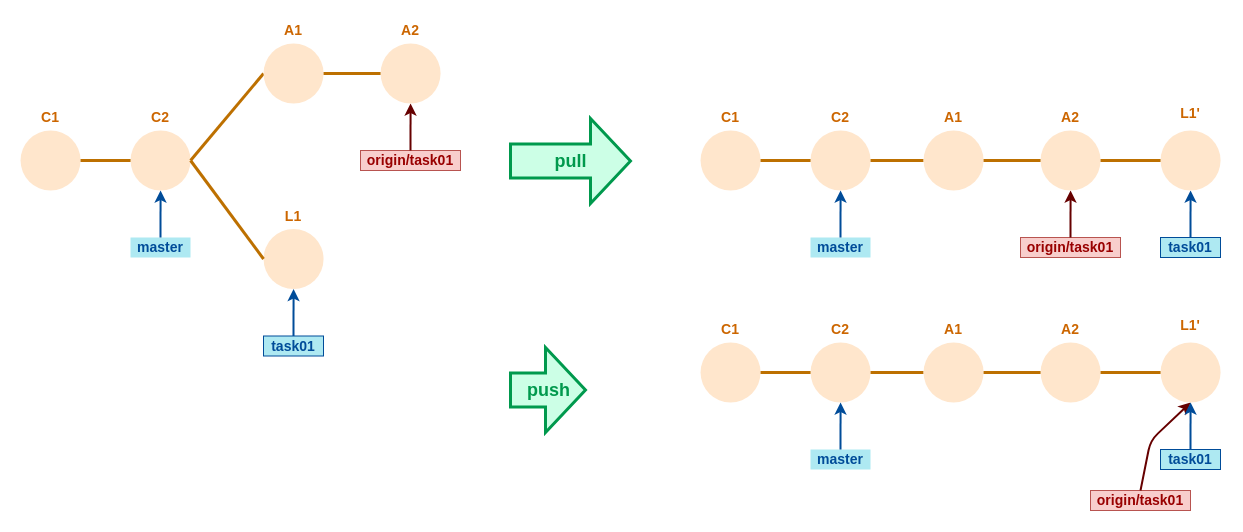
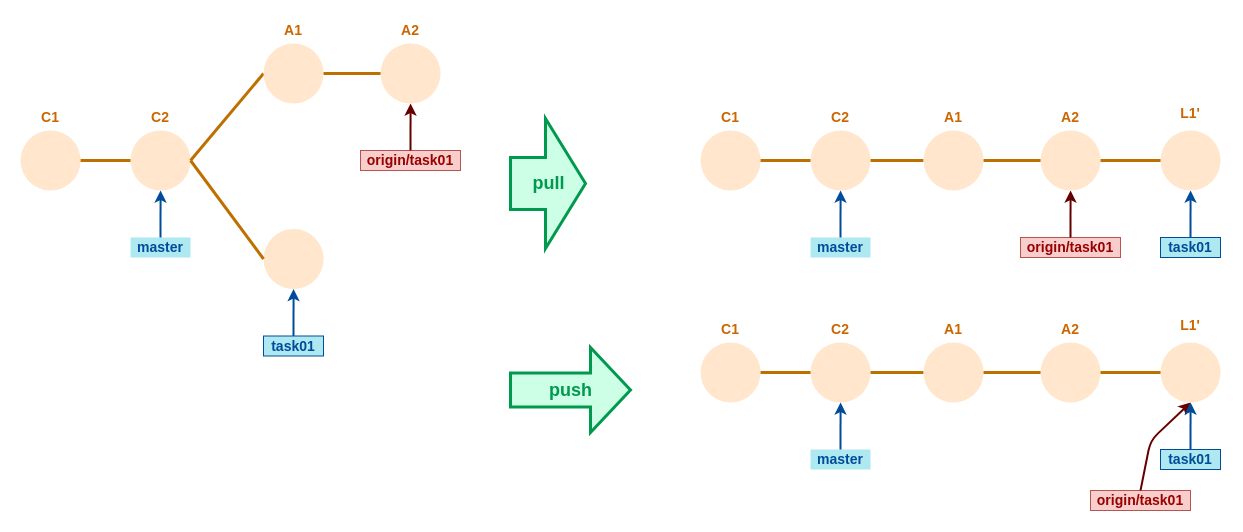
  <mxCell id="0" />
  <mxCell id="1" parent="0" />
  <mxCell id="2" value="" style="ellipse;whiteSpace=wrap;html=1;aspect=fixed;fillColor=#FFE6CC;strokeColor=none;" parent="1" vertex="1"><mxGeometry x="20.059" y="130" width="60" height="60" as="geometry" /></mxCell>
  <mxCell id="3" value="" style="ellipse;whiteSpace=wrap;html=1;aspect=fixed;fillColor=#FFE6CC;strokeColor=none;" parent="1" vertex="1"><mxGeometry x="130.059" y="130" width="60" height="60" as="geometry" /></mxCell>
  <mxCell id="4" value="" style="endArrow=none;html=1;entryX=1;entryY=0.5;entryDx=0;entryDy=0;exitX=0;exitY=0.5;exitDx=0;exitDy=0;endFill=0;fillColor=#f0a30a;strokeColor=#BD7000;strokeWidth=3;" parent="1" source="3" target="2" edge="1"><mxGeometry width="50" height="50" relative="1" as="geometry"><mxPoint x="20.059" y="280" as="sourcePoint" /><mxPoint x="70.059" y="230" as="targetPoint" /></mxGeometry></mxCell>
  <mxCell id="5" value="C1" style="text;html=1;strokeColor=none;fillColor=none;align=center;verticalAlign=middle;whiteSpace=wrap;rounded=0;fontStyle=1;fontSize=14;fontColor=#CC6600;" parent="1" vertex="1"><mxGeometry x="30.059" y="107" width="40" height="20" as="geometry" /></mxCell>
  <mxCell id="6" value="C2" style="text;html=1;strokeColor=none;fillColor=none;align=center;verticalAlign=middle;whiteSpace=wrap;rounded=0;fontStyle=1;fontSize=14;fontColor=#CC6600;" parent="1" vertex="1"><mxGeometry x="140.059" y="107" width="40" height="20" as="geometry" /></mxCell>
  <mxCell id="7" value="" style="endArrow=none;html=1;entryX=1;entryY=0.5;entryDx=0;entryDy=0;exitX=0.5;exitY=1;exitDx=0;exitDy=0;endFill=0;fillColor=#f0a30a;strokeColor=#BD7000;strokeWidth=3;" parent="1" source="11" edge="1"><mxGeometry width="50" height="50" relative="1" as="geometry"><mxPoint x="267.059" y="160" as="sourcePoint" /><mxPoint x="190.059" y="160" as="targetPoint" /></mxGeometry></mxCell>
  <mxCell id="8" value="master" style="text;html=1;strokeColor=none;fillColor=#AEE9F2;align=center;verticalAlign=middle;whiteSpace=wrap;rounded=0;fontStyle=1;fontSize=14;fontColor=#004C99;" parent="1" vertex="1"><mxGeometry x="130" y="237" width="60" height="20" as="geometry" /></mxCell>
  <mxCell id="9" value="" style="endArrow=classic;html=1;strokeColor=#004C99;fillColor=#FFB366;fontColor=#07733D;exitX=0.5;exitY=0;exitDx=0;exitDy=0;strokeWidth=2;entryX=0.5;entryY=1;entryDx=0;entryDy=0;" parent="1" source="8" target="3" edge="1"><mxGeometry width="50" height="50" relative="1" as="geometry"><mxPoint x="307" y="70" as="sourcePoint" /><mxPoint x="333" y="210" as="targetPoint" /></mxGeometry></mxCell>
  <mxCell id="10" value="origin/task01" style="text;html=1;strokeColor=#b85450;fillColor=#f8cecc;align=center;verticalAlign=middle;whiteSpace=wrap;rounded=0;fontStyle=1;fontSize=14;labelBorderColor=none;fontColor=#990000;" parent="1" vertex="1"><mxGeometry x="360" y="150" width="100" height="20" as="geometry" /></mxCell>
  <mxCell id="11" value="" style="ellipse;whiteSpace=wrap;html=1;aspect=fixed;fillColor=#FFE6CC;strokeColor=none;direction=south;" parent="1" vertex="1"><mxGeometry x="263.059" y="43" width="60" height="60" as="geometry" /></mxCell>
  <mxCell id="12" value="A1" style="text;html=1;strokeColor=none;fillColor=none;align=center;verticalAlign=middle;whiteSpace=wrap;rounded=0;fontStyle=1;fontSize=14;fontColor=#CC6600;" parent="1" vertex="1"><mxGeometry x="273.059" y="20" width="40" height="20" as="geometry" /></mxCell>
  <mxCell id="13" value="" style="endArrow=classic;html=1;strokeColor=#660000;fillColor=#FFB366;fontColor=#07733D;exitX=0.5;exitY=0;exitDx=0;exitDy=0;strokeWidth=2;entryX=0.5;entryY=1;entryDx=0;entryDy=0;" parent="1" source="10" target="14" edge="1"><mxGeometry width="50" height="50" relative="1" as="geometry"><mxPoint x="420" y="23" as="sourcePoint" /><mxPoint x="410.059" y="103" as="targetPoint" /></mxGeometry></mxCell>
  <mxCell id="14" value="" style="ellipse;whiteSpace=wrap;html=1;aspect=fixed;fillColor=#FFE6CC;strokeColor=none;" parent="1" vertex="1"><mxGeometry x="380.059" y="43" width="60" height="60" as="geometry" /></mxCell>
  <mxCell id="15" value="" style="endArrow=none;html=1;entryX=1;entryY=0.5;entryDx=0;entryDy=0;exitX=0;exitY=0.5;exitDx=0;exitDy=0;endFill=0;fillColor=#f0a30a;strokeColor=#BD7000;strokeWidth=3;" parent="1" source="14" edge="1"><mxGeometry width="50" height="50" relative="1" as="geometry"><mxPoint x="263.059" y="193" as="sourcePoint" /><mxPoint x="323.059" y="73" as="targetPoint" /></mxGeometry></mxCell>
  <mxCell id="16" value="A2" style="text;html=1;strokeColor=none;fillColor=none;align=center;verticalAlign=middle;whiteSpace=wrap;rounded=0;fontStyle=1;fontSize=14;fontColor=#CC6600;" parent="1" vertex="1"><mxGeometry x="390.059" y="20" width="40" height="20" as="geometry" /></mxCell>
  <mxCell id="17" value="" style="ellipse;whiteSpace=wrap;html=1;aspect=fixed;fillColor=#FFE6CC;strokeColor=none;direction=south;" vertex="1" parent="1"><mxGeometry x="263.059" y="228.5" width="60" height="60" as="geometry" /></mxCell>
- <mxCell id="18" value="L1" style="text;html=1;strokeColor=none;fillColor=none;align=center;verticalAlign=middle;whiteSpace=wrap;rounded=0;fontStyle=1;fontSize=14;fontColor=#CC6600;" vertex="1" parent="1"><mxGeometry x="273.059" y="205.5" width="40" height="20" as="geometry" /></mxCell>
  <mxCell id="19" value="" style="endArrow=none;html=1;entryX=1;entryY=0.5;entryDx=0;entryDy=0;exitX=0.5;exitY=1;exitDx=0;exitDy=0;endFill=0;fillColor=#f0a30a;strokeColor=#BD7000;strokeWidth=3;" edge="1" parent="1" source="17" target="3"><mxGeometry width="50" height="50" relative="1" as="geometry"><mxPoint x="273.059" y="105" as="sourcePoint" /><mxPoint x="200.059" y="170" as="targetPoint" /></mxGeometry></mxCell>
  <mxCell id="20" value="task01" style="text;html=1;strokeColor=#004C99;fillColor=#AEE9F2;align=center;verticalAlign=middle;whiteSpace=wrap;rounded=0;fontStyle=1;fontSize=14;fontColor=#004C99;" vertex="1" parent="1"><mxGeometry x="263" y="335.5" width="60" height="20" as="geometry" /></mxCell>
  <mxCell id="21" value="" style="endArrow=classic;html=1;strokeColor=#004C99;fillColor=#FFB366;fontColor=#07733D;exitX=0.5;exitY=0;exitDx=0;exitDy=0;strokeWidth=2;entryX=0.5;entryY=1;entryDx=0;entryDy=0;" edge="1" parent="1" source="20"><mxGeometry width="50" height="50" relative="1" as="geometry"><mxPoint x="440" y="168.5" as="sourcePoint" /><mxPoint x="293.059" y="288.5" as="targetPoint" /></mxGeometry></mxCell>
- <mxCell id="22" value="&lt;font style=&quot;font-size: 18px&quot; color=&quot;#00994d&quot;&gt;&lt;b&gt;pull&lt;/b&gt;&lt;/font&gt;" style="html=1;shadow=0;dashed=0;align=center;verticalAlign=middle;shape=mxgraph.arrows2.arrow;dy=0.6;dx=40;notch=0;fontColor=#990000;strokeWidth=3;strokeColor=#00994D;fillColor=#CCFFE6;" vertex="1" parent="1"><mxGeometry x="510" y="118" width="120" height="85" as="geometry" /></mxCell>
+ <mxCell id="22" value="&lt;font style=&quot;font-size: 18px&quot; color=&quot;#00994d&quot;&gt;&lt;b&gt;pull&lt;/b&gt;&lt;/font&gt;" style="html=1;shadow=0;dashed=0;align=center;verticalAlign=middle;shape=mxgraph.arrows2.arrow;dy=0.6;dx=40;notch=0;fontColor=#990000;strokeWidth=3;strokeColor=#00994D;fillColor=#CCFFE6;" vertex="1" parent="1"><mxGeometry x="510" y="118" width="75" height="130" as="geometry" /></mxCell>
  <mxCell id="23" value="" style="ellipse;whiteSpace=wrap;html=1;aspect=fixed;fillColor=#FFE6CC;strokeColor=none;" vertex="1" parent="1"><mxGeometry x="700.059" y="130" width="60" height="60" as="geometry" /></mxCell>
  <mxCell id="24" value="" style="ellipse;whiteSpace=wrap;html=1;aspect=fixed;fillColor=#FFE6CC;strokeColor=none;" vertex="1" parent="1"><mxGeometry x="810.059" y="130" width="60" height="60" as="geometry" /></mxCell>
  <mxCell id="25" value="" style="endArrow=none;html=1;entryX=1;entryY=0.5;entryDx=0;entryDy=0;exitX=0;exitY=0.5;exitDx=0;exitDy=0;endFill=0;fillColor=#f0a30a;strokeColor=#BD7000;strokeWidth=3;" edge="1" parent="1" source="24" target="23"><mxGeometry width="50" height="50" relative="1" as="geometry"><mxPoint x="700.059" y="280" as="sourcePoint" /><mxPoint x="750.059" y="230" as="targetPoint" /></mxGeometry></mxCell>
  <mxCell id="26" value="C1" style="text;html=1;strokeColor=none;fillColor=none;align=center;verticalAlign=middle;whiteSpace=wrap;rounded=0;fontStyle=1;fontSize=14;fontColor=#CC6600;" vertex="1" parent="1"><mxGeometry x="710.059" y="107" width="40" height="20" as="geometry" /></mxCell>
  <mxCell id="27" value="C2" style="text;html=1;strokeColor=none;fillColor=none;align=center;verticalAlign=middle;whiteSpace=wrap;rounded=0;fontStyle=1;fontSize=14;fontColor=#CC6600;" vertex="1" parent="1"><mxGeometry x="820.059" y="107" width="40" height="20" as="geometry" /></mxCell>
  <mxCell id="28" value="" style="endArrow=none;html=1;entryX=1;entryY=0.5;entryDx=0;entryDy=0;exitX=0.5;exitY=1;exitDx=0;exitDy=0;endFill=0;fillColor=#f0a30a;strokeColor=#BD7000;strokeWidth=3;" edge="1" parent="1" source="32"><mxGeometry width="50" height="50" relative="1" as="geometry"><mxPoint x="947.059" y="160" as="sourcePoint" /><mxPoint x="870.059" y="160" as="targetPoint" /></mxGeometry></mxCell>
  <mxCell id="29" value="master" style="text;html=1;strokeColor=none;fillColor=#AEE9F2;align=center;verticalAlign=middle;whiteSpace=wrap;rounded=0;fontStyle=1;fontSize=14;fontColor=#004C99;" vertex="1" parent="1"><mxGeometry x="810" y="237" width="60" height="20" as="geometry" /></mxCell>
  <mxCell id="30" value="" style="endArrow=classic;html=1;strokeColor=#004C99;fillColor=#FFB366;fontColor=#07733D;exitX=0.5;exitY=0;exitDx=0;exitDy=0;strokeWidth=2;entryX=0.5;entryY=1;entryDx=0;entryDy=0;" edge="1" parent="1" source="29" target="24"><mxGeometry width="50" height="50" relative="1" as="geometry"><mxPoint x="987" y="70" as="sourcePoint" /><mxPoint x="1013" y="210" as="targetPoint" /></mxGeometry></mxCell>
  <mxCell id="31" value="origin/task01" style="text;html=1;strokeColor=#b85450;fillColor=#f8cecc;align=center;verticalAlign=middle;whiteSpace=wrap;rounded=0;fontStyle=1;fontSize=14;labelBorderColor=none;fontColor=#990000;" vertex="1" parent="1"><mxGeometry x="1020" y="237" width="100" height="20" as="geometry" /></mxCell>
  <mxCell id="32" value="" style="ellipse;whiteSpace=wrap;html=1;aspect=fixed;fillColor=#FFE6CC;strokeColor=none;direction=south;" vertex="1" parent="1"><mxGeometry x="923.059" y="130" width="60" height="60" as="geometry" /></mxCell>
  <mxCell id="33" value="A1" style="text;html=1;strokeColor=none;fillColor=none;align=center;verticalAlign=middle;whiteSpace=wrap;rounded=0;fontStyle=1;fontSize=14;fontColor=#CC6600;" vertex="1" parent="1"><mxGeometry x="933.059" y="107" width="40" height="20" as="geometry" /></mxCell>
  <mxCell id="34" value="" style="endArrow=classic;html=1;strokeColor=#660000;fillColor=#FFB366;fontColor=#07733D;exitX=0.5;exitY=0;exitDx=0;exitDy=0;strokeWidth=2;entryX=0.5;entryY=1;entryDx=0;entryDy=0;" edge="1" parent="1" source="31" target="35"><mxGeometry width="50" height="50" relative="1" as="geometry"><mxPoint x="1080" y="110" as="sourcePoint" /><mxPoint x="1070.059" y="190" as="targetPoint" /></mxGeometry></mxCell>
  <mxCell id="35" value="" style="ellipse;whiteSpace=wrap;html=1;aspect=fixed;fillColor=#FFE6CC;strokeColor=none;" vertex="1" parent="1"><mxGeometry x="1040.059" y="130" width="60" height="60" as="geometry" /></mxCell>
  <mxCell id="36" value="" style="endArrow=none;html=1;entryX=1;entryY=0.5;entryDx=0;entryDy=0;exitX=0;exitY=0.5;exitDx=0;exitDy=0;endFill=0;fillColor=#f0a30a;strokeColor=#BD7000;strokeWidth=3;" edge="1" parent="1" source="35"><mxGeometry width="50" height="50" relative="1" as="geometry"><mxPoint x="923.059" y="280" as="sourcePoint" /><mxPoint x="983.059" y="160" as="targetPoint" /></mxGeometry></mxCell>
  <mxCell id="37" value="A2" style="text;html=1;strokeColor=none;fillColor=none;align=center;verticalAlign=middle;whiteSpace=wrap;rounded=0;fontStyle=1;fontSize=14;fontColor=#CC6600;" vertex="1" parent="1"><mxGeometry x="1050.059" y="107" width="40" height="20" as="geometry" /></mxCell>
  <mxCell id="38" value="task01" style="text;html=1;strokeColor=#004C99;fillColor=#AEE9F2;align=center;verticalAlign=middle;whiteSpace=wrap;rounded=0;fontStyle=1;fontSize=14;fontColor=#004C99;" vertex="1" parent="1"><mxGeometry x="1160" y="237" width="60" height="20" as="geometry" /></mxCell>
  <mxCell id="39" value="" style="endArrow=classic;html=1;strokeColor=#004C99;fillColor=#FFB366;fontColor=#07733D;exitX=0.5;exitY=0;exitDx=0;exitDy=0;strokeWidth=2;entryX=0.5;entryY=1;entryDx=0;entryDy=0;" edge="1" parent="1" source="38" target="40"><mxGeometry width="50" height="50" relative="1" as="geometry"><mxPoint x="1337" y="70" as="sourcePoint" /><mxPoint x="1240" y="218.5" as="targetPoint" /></mxGeometry></mxCell>
  <mxCell id="40" value="" style="ellipse;whiteSpace=wrap;html=1;aspect=fixed;fillColor=#FFE6CC;strokeColor=none;" vertex="1" parent="1"><mxGeometry x="1160.059" y="130" width="60" height="60" as="geometry" /></mxCell>
  <mxCell id="41" value="L1'" style="text;html=1;strokeColor=none;fillColor=none;align=center;verticalAlign=middle;whiteSpace=wrap;rounded=0;fontStyle=1;fontSize=14;fontColor=#CC6600;" vertex="1" parent="1"><mxGeometry x="1170" y="98.5" width="40" height="29" as="geometry" /></mxCell>
  <mxCell id="42" value="" style="endArrow=none;html=1;entryX=1;entryY=0.5;entryDx=0;entryDy=0;endFill=0;fillColor=#f0a30a;strokeColor=#BD7000;strokeWidth=3;exitX=0;exitY=0.5;exitDx=0;exitDy=0;" edge="1" parent="1" source="40" target="35"><mxGeometry width="50" height="50" relative="1" as="geometry"><mxPoint x="1051.559" y="83" as="sourcePoint" /><mxPoint x="974.559" y="83" as="targetPoint" /></mxGeometry></mxCell>
- <mxCell id="43" value="&lt;font style=&quot;font-size: 18px&quot; color=&quot;#00994d&quot;&gt;&lt;b&gt;push&lt;/b&gt;&lt;/font&gt;" style="html=1;shadow=0;dashed=0;align=center;verticalAlign=middle;shape=mxgraph.arrows2.arrow;dy=0.6;dx=40;notch=0;fontColor=#990000;strokeWidth=3;strokeColor=#00994D;fillColor=#CCFFE6;" vertex="1" parent="1"><mxGeometry x="510" y="347" width="75" height="85" as="geometry" /></mxCell>
+ <mxCell id="43" value="&lt;font style=&quot;font-size: 18px&quot; color=&quot;#00994d&quot;&gt;&lt;b&gt;push&lt;/b&gt;&lt;/font&gt;" style="html=1;shadow=0;dashed=0;align=center;verticalAlign=middle;shape=mxgraph.arrows2.arrow;dy=0.6;dx=40;notch=0;fontColor=#990000;strokeWidth=3;strokeColor=#00994D;fillColor=#CCFFE6;" vertex="1" parent="1"><mxGeometry x="510" y="347" width="120" height="85" as="geometry" /></mxCell>
  <mxCell id="44" value="" style="ellipse;whiteSpace=wrap;html=1;aspect=fixed;fillColor=#FFE6CC;strokeColor=none;" vertex="1" parent="1"><mxGeometry x="700.059" y="342" width="60" height="60" as="geometry" /></mxCell>
  <mxCell id="45" value="" style="ellipse;whiteSpace=wrap;html=1;aspect=fixed;fillColor=#FFE6CC;strokeColor=none;" vertex="1" parent="1"><mxGeometry x="810.059" y="342" width="60" height="60" as="geometry" /></mxCell>
  <mxCell id="46" value="" style="endArrow=none;html=1;entryX=1;entryY=0.5;entryDx=0;entryDy=0;exitX=0;exitY=0.5;exitDx=0;exitDy=0;endFill=0;fillColor=#f0a30a;strokeColor=#BD7000;strokeWidth=3;" edge="1" parent="1" source="45" target="44"><mxGeometry width="50" height="50" relative="1" as="geometry"><mxPoint x="700.059" y="492" as="sourcePoint" /><mxPoint x="750.059" y="442" as="targetPoint" /></mxGeometry></mxCell>
  <mxCell id="47" value="C1" style="text;html=1;strokeColor=none;fillColor=none;align=center;verticalAlign=middle;whiteSpace=wrap;rounded=0;fontStyle=1;fontSize=14;fontColor=#CC6600;" vertex="1" parent="1"><mxGeometry x="710.059" y="319" width="40" height="20" as="geometry" /></mxCell>
  <mxCell id="48" value="C2" style="text;html=1;strokeColor=none;fillColor=none;align=center;verticalAlign=middle;whiteSpace=wrap;rounded=0;fontStyle=1;fontSize=14;fontColor=#CC6600;" vertex="1" parent="1"><mxGeometry x="820.059" y="319" width="40" height="20" as="geometry" /></mxCell>
  <mxCell id="49" value="" style="endArrow=none;html=1;entryX=1;entryY=0.5;entryDx=0;entryDy=0;exitX=0.5;exitY=1;exitDx=0;exitDy=0;endFill=0;fillColor=#f0a30a;strokeColor=#BD7000;strokeWidth=3;" edge="1" parent="1" source="53"><mxGeometry width="50" height="50" relative="1" as="geometry"><mxPoint x="947.059" y="372" as="sourcePoint" /><mxPoint x="870.059" y="372" as="targetPoint" /></mxGeometry></mxCell>
  <mxCell id="50" value="master" style="text;html=1;strokeColor=none;fillColor=#AEE9F2;align=center;verticalAlign=middle;whiteSpace=wrap;rounded=0;fontStyle=1;fontSize=14;fontColor=#004C99;" vertex="1" parent="1"><mxGeometry x="810" y="449" width="60" height="20" as="geometry" /></mxCell>
  <mxCell id="51" value="" style="endArrow=classic;html=1;strokeColor=#004C99;fillColor=#FFB366;fontColor=#07733D;exitX=0.5;exitY=0;exitDx=0;exitDy=0;strokeWidth=2;entryX=0.5;entryY=1;entryDx=0;entryDy=0;" edge="1" parent="1" source="50" target="45"><mxGeometry width="50" height="50" relative="1" as="geometry"><mxPoint x="987" y="282" as="sourcePoint" /><mxPoint x="1013" y="422" as="targetPoint" /></mxGeometry></mxCell>
  <mxCell id="52" value="origin/task01" style="text;html=1;strokeColor=#b85450;fillColor=#f8cecc;align=center;verticalAlign=middle;whiteSpace=wrap;rounded=0;fontStyle=1;fontSize=14;labelBorderColor=none;fontColor=#990000;" vertex="1" parent="1"><mxGeometry x="1090" y="490" width="100" height="20" as="geometry" /></mxCell>
  <mxCell id="53" value="" style="ellipse;whiteSpace=wrap;html=1;aspect=fixed;fillColor=#FFE6CC;strokeColor=none;direction=south;" vertex="1" parent="1"><mxGeometry x="923.059" y="342" width="60" height="60" as="geometry" /></mxCell>
  <mxCell id="54" value="A1" style="text;html=1;strokeColor=none;fillColor=none;align=center;verticalAlign=middle;whiteSpace=wrap;rounded=0;fontStyle=1;fontSize=14;fontColor=#CC6600;" vertex="1" parent="1"><mxGeometry x="933.059" y="319" width="40" height="20" as="geometry" /></mxCell>
  <mxCell id="55" value="" style="endArrow=classic;html=1;strokeColor=#660000;fillColor=#FFB366;fontColor=#07733D;exitX=0.5;exitY=0;exitDx=0;exitDy=0;strokeWidth=2;entryX=0.5;entryY=1;entryDx=0;entryDy=0;" edge="1" parent="1" source="52" target="61"><mxGeometry width="50" height="50" relative="1" as="geometry"><mxPoint x="1080" y="322" as="sourcePoint" /><mxPoint x="1070.059" y="402" as="targetPoint" /><Array as="points"><mxPoint x="1150" y="440" /></Array></mxGeometry></mxCell>
  <mxCell id="56" value="" style="ellipse;whiteSpace=wrap;html=1;aspect=fixed;fillColor=#FFE6CC;strokeColor=none;" vertex="1" parent="1"><mxGeometry x="1040.059" y="342" width="60" height="60" as="geometry" /></mxCell>
  <mxCell id="57" value="" style="endArrow=none;html=1;entryX=1;entryY=0.5;entryDx=0;entryDy=0;exitX=0;exitY=0.5;exitDx=0;exitDy=0;endFill=0;fillColor=#f0a30a;strokeColor=#BD7000;strokeWidth=3;" edge="1" parent="1" source="56"><mxGeometry width="50" height="50" relative="1" as="geometry"><mxPoint x="923.059" y="492" as="sourcePoint" /><mxPoint x="983.059" y="372" as="targetPoint" /></mxGeometry></mxCell>
  <mxCell id="58" value="A2" style="text;html=1;strokeColor=none;fillColor=none;align=center;verticalAlign=middle;whiteSpace=wrap;rounded=0;fontStyle=1;fontSize=14;fontColor=#CC6600;" vertex="1" parent="1"><mxGeometry x="1050.059" y="319" width="40" height="20" as="geometry" /></mxCell>
  <mxCell id="59" value="task01" style="text;html=1;strokeColor=#004C99;fillColor=#AEE9F2;align=center;verticalAlign=middle;whiteSpace=wrap;rounded=0;fontStyle=1;fontSize=14;fontColor=#004C99;" vertex="1" parent="1"><mxGeometry x="1160" y="449" width="60" height="20" as="geometry" /></mxCell>
  <mxCell id="60" value="" style="endArrow=classic;html=1;strokeColor=#004C99;fillColor=#FFB366;fontColor=#07733D;exitX=0.5;exitY=0;exitDx=0;exitDy=0;strokeWidth=2;entryX=0.5;entryY=1;entryDx=0;entryDy=0;" edge="1" parent="1" source="59" target="61"><mxGeometry width="50" height="50" relative="1" as="geometry"><mxPoint x="1337" y="282" as="sourcePoint" /><mxPoint x="1240" y="430.5" as="targetPoint" /></mxGeometry></mxCell>
  <mxCell id="61" value="" style="ellipse;whiteSpace=wrap;html=1;aspect=fixed;fillColor=#FFE6CC;strokeColor=none;" vertex="1" parent="1"><mxGeometry x="1160.059" y="342" width="60" height="60" as="geometry" /></mxCell>
  <mxCell id="62" value="L1'" style="text;html=1;strokeColor=none;fillColor=none;align=center;verticalAlign=middle;whiteSpace=wrap;rounded=0;fontStyle=1;fontSize=14;fontColor=#CC6600;" vertex="1" parent="1"><mxGeometry x="1170" y="310.5" width="40" height="29" as="geometry" /></mxCell>
  <mxCell id="63" value="" style="endArrow=none;html=1;entryX=1;entryY=0.5;entryDx=0;entryDy=0;endFill=0;fillColor=#f0a30a;strokeColor=#BD7000;strokeWidth=3;exitX=0;exitY=0.5;exitDx=0;exitDy=0;" edge="1" parent="1" source="61" target="56"><mxGeometry width="50" height="50" relative="1" as="geometry"><mxPoint x="1051.559" y="295" as="sourcePoint" /><mxPoint x="974.559" y="295" as="targetPoint" /></mxGeometry></mxCell>
